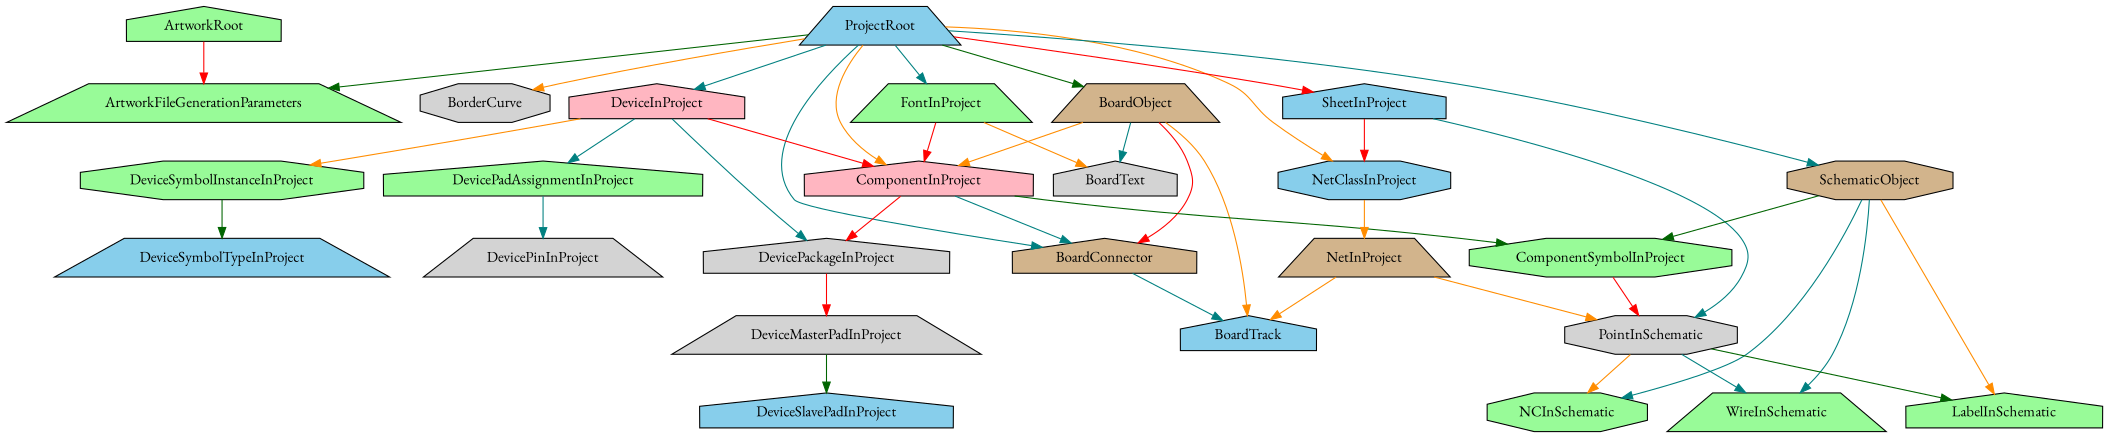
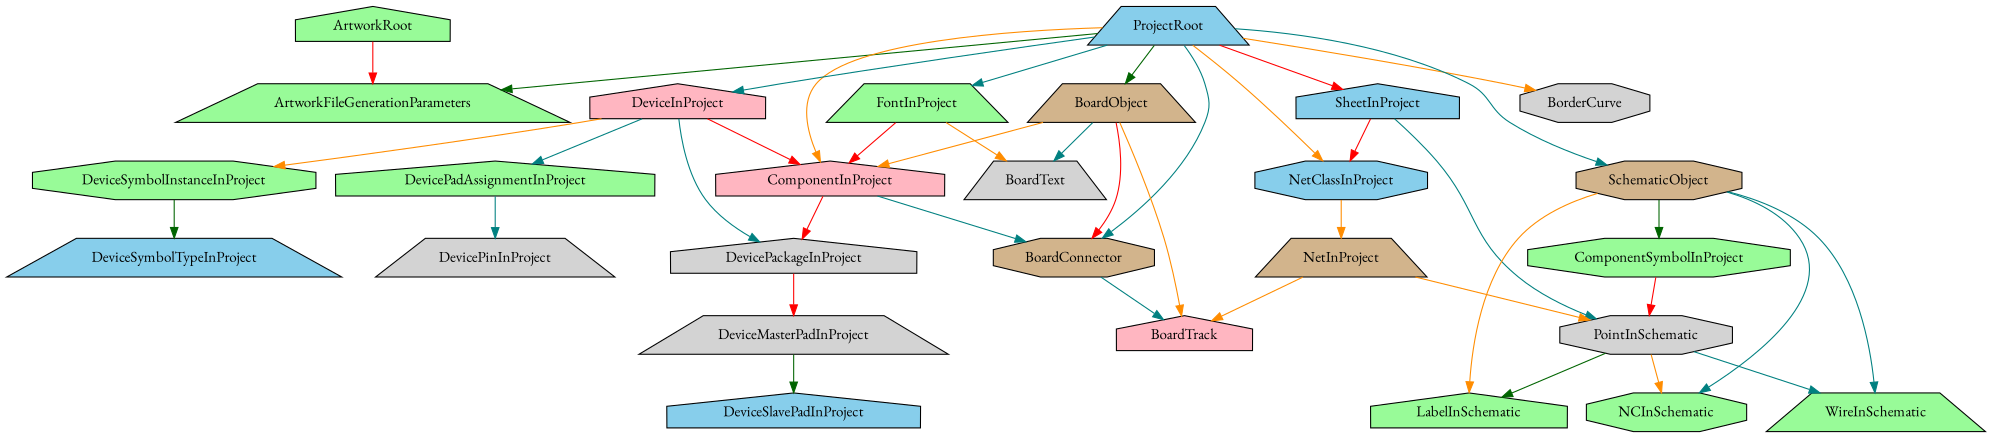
  digraph {
    fontname="EB Garamond"
    node [fillcolor=palegreen fontname="EB Garamond" shape=house style=filled]
    edge [color=teal fontname="EB Garamond"]
    ProjectRoot [fillcolor=skyblue shape=trapezium]
    ArtworkFileGenerationParameters [shape=trapezium]
    BoardObject [fillcolor=tan shape=trapezium]
    BorderCurve [fillcolor=lightgrey shape=octagon]
    ComponentInProject [fillcolor=lightpink]
    DeviceInProject [fillcolor=lightpink]
    FontInProject [shape=trapezium]
    NetClassInProject [fillcolor=skyblue shape=octagon]
    SheetInProject [fillcolor=skyblue]
    SchematicObject [fillcolor=tan shape=octagon]
-   BoardConnector [fillcolor=tan]
+   BoardConnector [fillcolor=tan shape=octagon]
    ArtworkRoot
-   BoardTrack [fillcolor=skyblue]
-   BoardText [fillcolor=lightgrey]
+   BoardTrack [fillcolor=lightpink]
+   BoardText [fillcolor=lightgrey shape=trapezium]
    DevicePackageInProject [fillcolor=lightgrey]
    ComponentSymbolInProject [shape=octagon]
    DevicePadAssignmentInProject
    DeviceSymbolInstanceInProject [shape=octagon]
    NetInProject [fillcolor=tan shape=trapezium]
    PointInSchematic [fillcolor=lightgrey shape=octagon]
    LabelInSchematic
    NCInSchematic [shape=octagon]
    WireInSchematic [shape=trapezium]
    DeviceMasterPadInProject [fillcolor=lightgrey shape=trapezium]
    DevicePinInProject [fillcolor=lightgrey shape=trapezium]
    DeviceSymbolTypeInProject [fillcolor=skyblue shape=trapezium]
    DeviceSlavePadInProject [fillcolor=skyblue]
    ProjectRoot -> ArtworkFileGenerationParameters [color=darkgreen]
    ProjectRoot -> BoardObject [color=darkgreen]
    ProjectRoot -> BorderCurve [color=darkorange]
    ProjectRoot -> ComponentInProject [color=darkorange]
    ProjectRoot -> DeviceInProject
    ProjectRoot -> FontInProject
    ProjectRoot -> NetClassInProject [color=darkorange]
    ProjectRoot -> SheetInProject [color=red]
    ProjectRoot -> SchematicObject
    ProjectRoot -> BoardConnector
    BoardObject -> ComponentInProject [color=darkorange]
    BoardObject -> BoardConnector [color=red]
    BoardObject -> BoardTrack [color=darkorange]
    BoardObject -> BoardText
    ComponentInProject -> BoardConnector
    ComponentInProject -> DevicePackageInProject [color=red]
-   ComponentInProject -> ComponentSymbolInProject [color=darkgreen]
    DeviceInProject -> ComponentInProject [color=red]
    DeviceInProject -> DevicePackageInProject
    DeviceInProject -> DevicePadAssignmentInProject
    DeviceInProject -> DeviceSymbolInstanceInProject [color=darkorange]
    FontInProject -> ComponentInProject [color=red]
    FontInProject -> BoardText [color=darkorange]
    NetClassInProject -> NetInProject [color=darkorange]
    SheetInProject -> NetClassInProject [color=red]
    SheetInProject -> PointInSchematic
    SchematicObject -> ComponentSymbolInProject [color=darkgreen]
    SchematicObject -> LabelInSchematic [color=darkorange]
    SchematicObject -> NCInSchematic
    SchematicObject -> WireInSchematic
    BoardConnector -> BoardTrack
    ArtworkRoot -> ArtworkFileGenerationParameters [color=red]
    DevicePackageInProject -> DeviceMasterPadInProject [color=red]
    ComponentSymbolInProject -> PointInSchematic [color=red]
    DevicePadAssignmentInProject -> DevicePinInProject
    DeviceSymbolInstanceInProject -> DeviceSymbolTypeInProject [color=darkgreen]
    NetInProject -> BoardTrack [color=darkorange]
    NetInProject -> PointInSchematic [color=darkorange]
    PointInSchematic -> LabelInSchematic [color=darkgreen]
    PointInSchematic -> NCInSchematic [color=darkorange]
    PointInSchematic -> WireInSchematic
    DeviceMasterPadInProject -> DeviceSlavePadInProject [color=darkgreen]
  }
